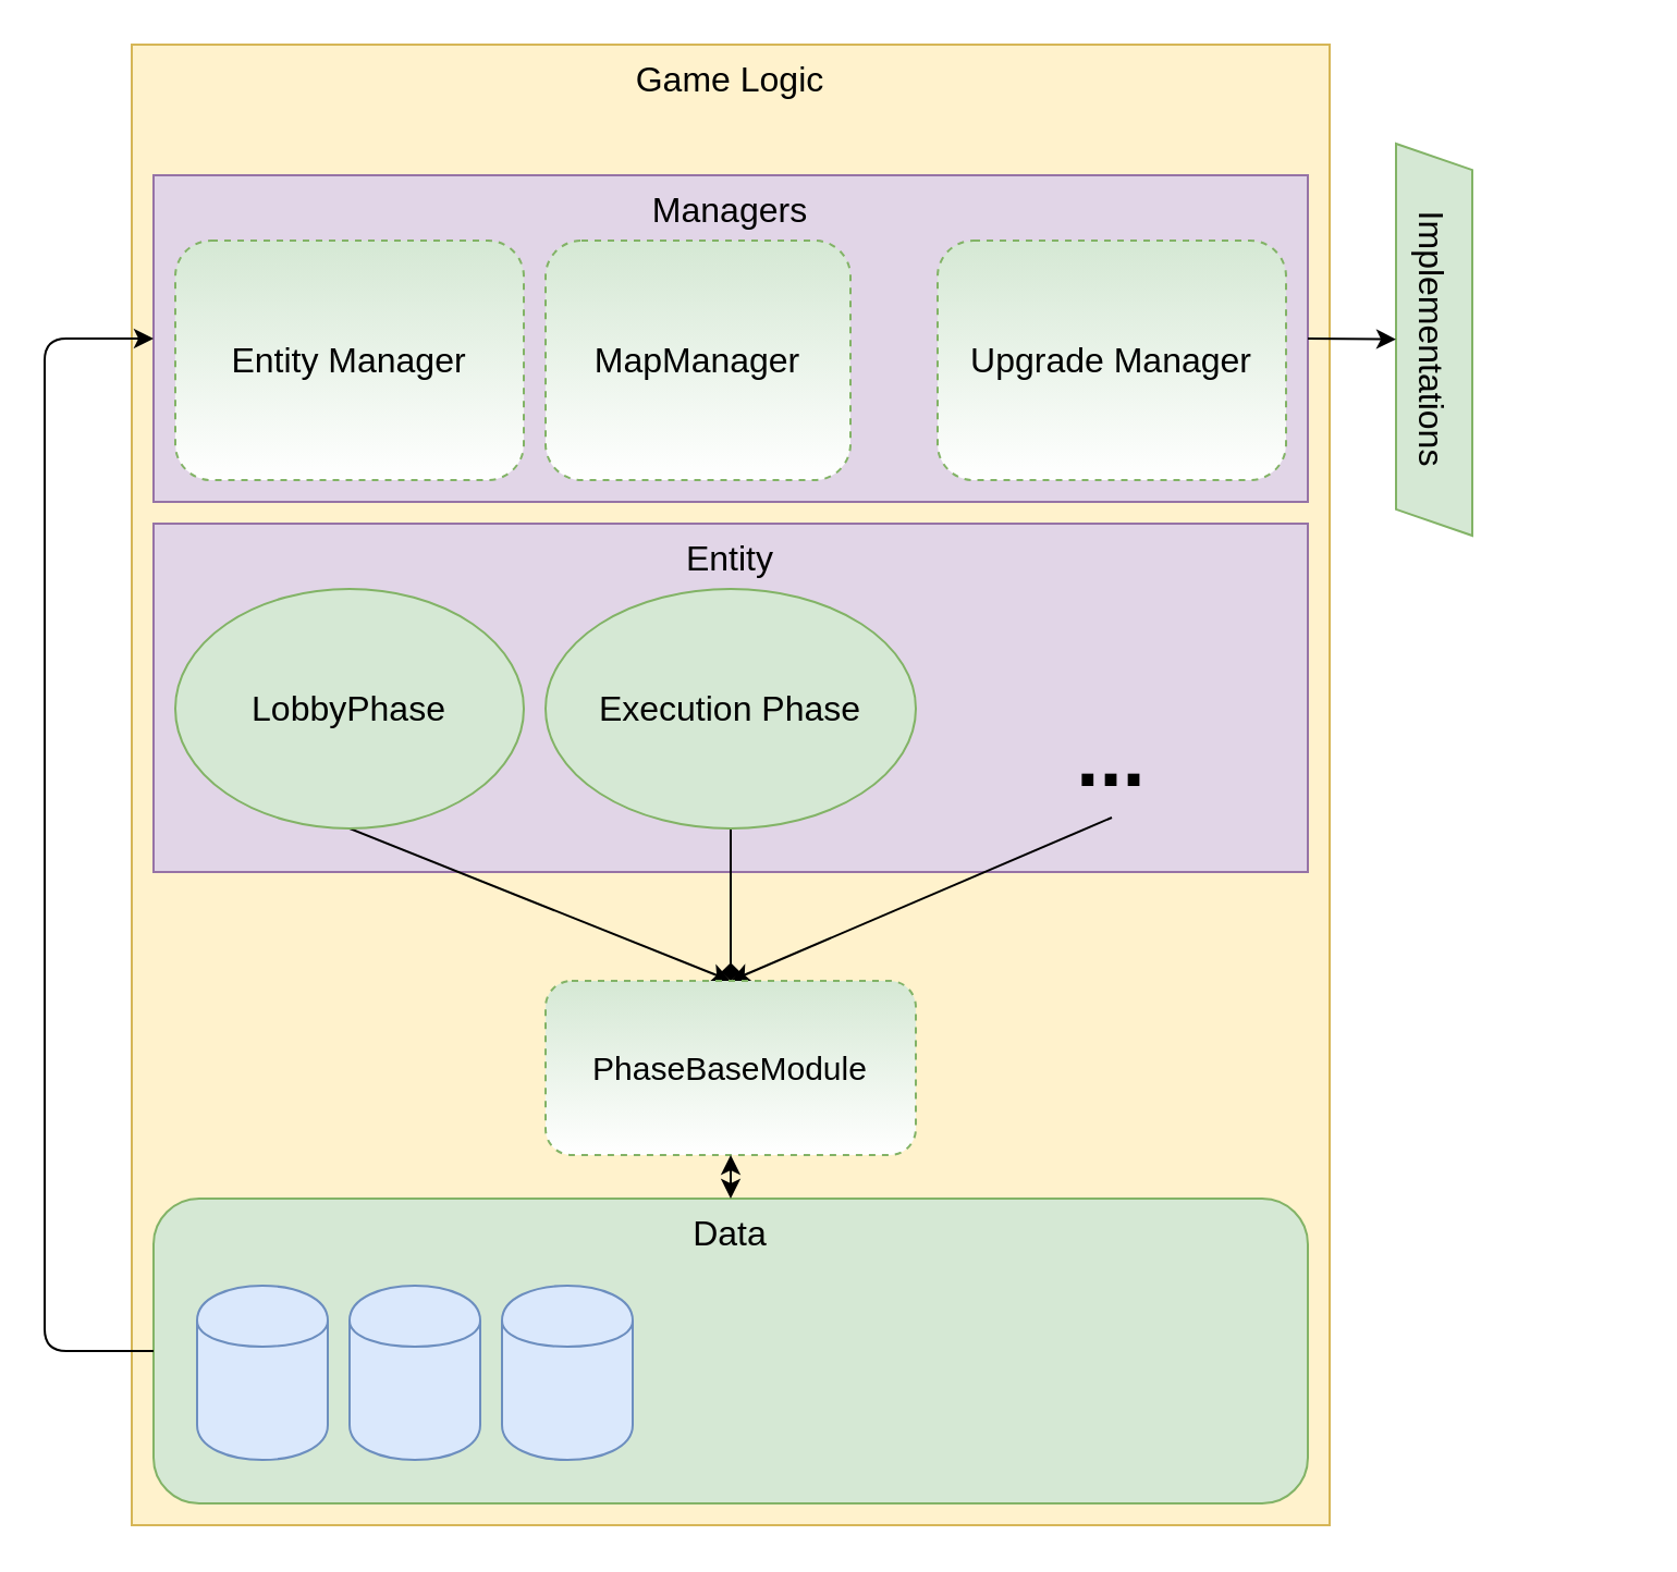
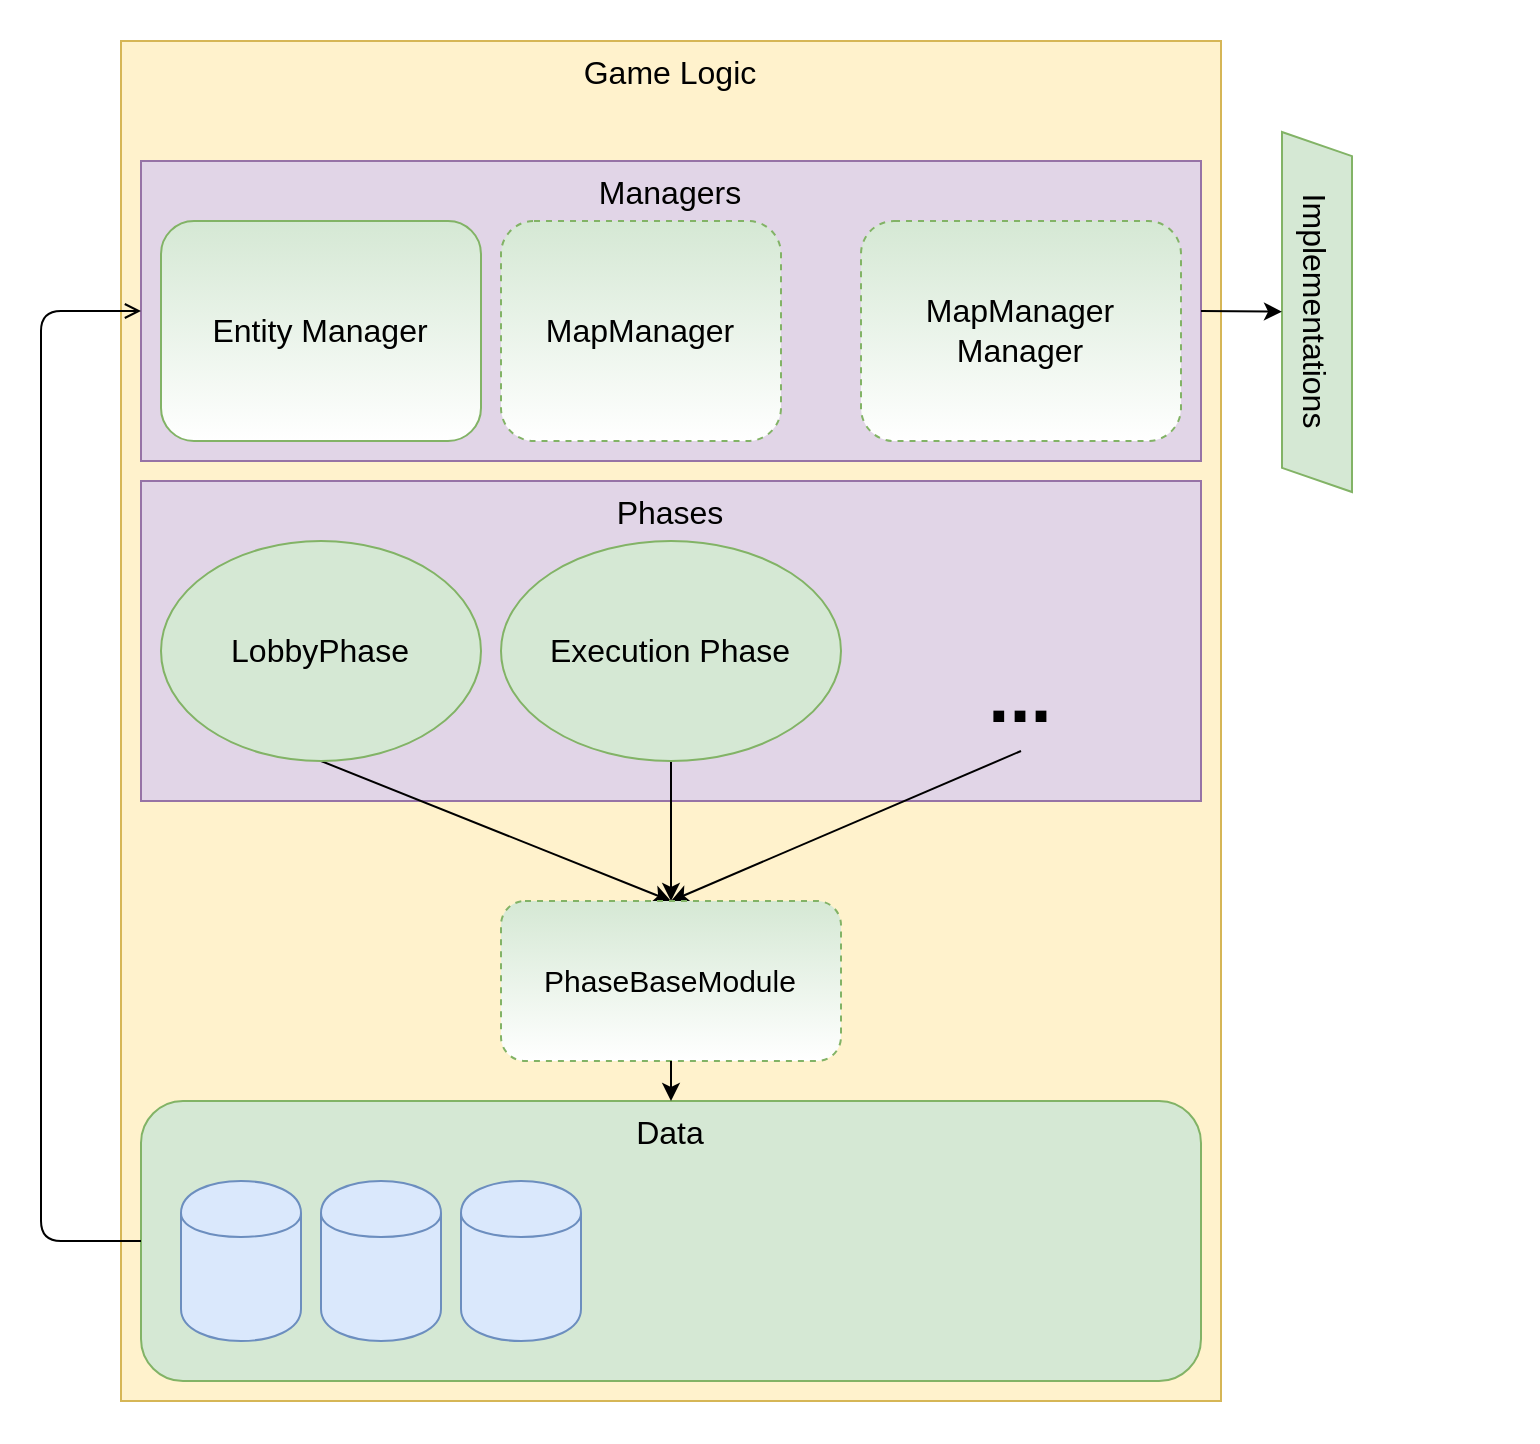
  <mxCell id="0" />
  <mxCell id="1" parent="0" />
  <mxCell id="2" value="Game Logic" style="rounded=0;whiteSpace=wrap;html=1;verticalAlign=top;horizontal=1;fontSize=16;fillColor=#fff2cc;strokeColor=#d6b656;" vertex="1" parent="1"><mxGeometry x="60" y="20" width="550" height="680" as="geometry" /></mxCell>
  <mxCell id="3" value="Managers" style="rounded=0;whiteSpace=wrap;html=1;fontSize=16;verticalAlign=top;fillColor=#e1d5e7;strokeColor=#9673a6;" vertex="1" parent="1"><mxGeometry x="70" y="80" width="530" height="150" as="geometry" /></mxCell>
- <mxCell id="4" value="Entity" style="rounded=0;whiteSpace=wrap;html=1;fontSize=16;verticalAlign=top;fillColor=#e1d5e7;strokeColor=#9673a6;" vertex="1" parent="1"><mxGeometry x="70" y="240" width="530" height="160" as="geometry" /></mxCell>
+ <mxCell id="4" value="Phases" style="rounded=0;whiteSpace=wrap;html=1;fontSize=16;verticalAlign=top;fillColor=#e1d5e7;strokeColor=#9673a6;" vertex="1" parent="1"><mxGeometry x="70" y="240" width="530" height="160" as="geometry" /></mxCell>
  <mxCell id="5" value="Data" style="rounded=1;whiteSpace=wrap;html=1;fontSize=16;verticalAlign=top;fillColor=#d5e8d4;strokeColor=#82b366;" vertex="1" parent="1"><mxGeometry x="70" y="550" width="530" height="140" as="geometry" /></mxCell>
- <mxCell id="6" value="Entity Manager" style="rounded=1;whiteSpace=wrap;html=1;fontSize=16;dashed=1;fillColor=#d5e8d4;strokeColor=#82b366;gradientColor=#ffffff;" vertex="1" parent="1"><mxGeometry x="80" y="110" width="160" height="110" as="geometry" /></mxCell>
- <mxCell id="7" value="Upgrade Manager" style="rounded=1;whiteSpace=wrap;html=1;fontSize=16;dashed=1;fillColor=#d5e8d4;strokeColor=#82b366;gradientColor=#ffffff;" vertex="1" parent="1"><mxGeometry x="430" y="110" width="160" height="110" as="geometry" /></mxCell>
+ <mxCell id="6" value="Entity Manager" style="rounded=1;whiteSpace=wrap;html=1;fontSize=16;dashed=0;fillColor=#d5e8d4;strokeColor=#82b366;gradientColor=#ffffff;" vertex="1" parent="1"><mxGeometry x="80" y="110" width="160" height="110" as="geometry" /></mxCell>
+ <mxCell id="7" value="MapManager Manager" style="rounded=1;whiteSpace=wrap;html=1;fontSize=16;dashed=1;fillColor=#d5e8d4;strokeColor=#82b366;gradientColor=#ffffff;" vertex="1" parent="1"><mxGeometry x="430" y="110" width="160" height="110" as="geometry" /></mxCell>
  <mxCell id="8" value="MapManager" style="rounded=1;whiteSpace=wrap;html=1;fontSize=16;dashed=1;fillColor=#d5e8d4;strokeColor=#82b366;gradientColor=#ffffff;" vertex="1" parent="1"><mxGeometry x="250" y="110" width="140" height="110" as="geometry" /></mxCell>
  <mxCell id="9" value="Implementations" style="shape=parallelogram;perimeter=parallelogramPerimeter;whiteSpace=wrap;html=1;fontSize=16;rotation=90;strokeColor=#82b366;size=0.067;fillColor=#d5e8d4;" vertex="1" parent="1"><mxGeometry x="568" y="138" width="180" height="35" as="geometry" /></mxCell>
  <mxCell id="10" value="" style="endArrow=classic;html=1;fontSize=16;exitX=1;exitY=0.5;exitDx=0;exitDy=0;" edge="1" parent="1" source="3" target="9"><mxGeometry width="50" height="50" relative="1" as="geometry"><mxPoint x="60" y="830" as="sourcePoint" /><mxPoint x="110" y="780" as="targetPoint" /></mxGeometry></mxCell>
  <mxCell id="11" style="rounded=0;orthogonalLoop=1;jettySize=auto;html=1;exitX=0.5;exitY=1;exitDx=0;exitDy=0;entryX=0.5;entryY=0;entryDx=0;entryDy=0;fontSize=15;" edge="1" parent="1" source="12" target="20"><mxGeometry relative="1" as="geometry" /></mxCell>
  <mxCell id="12" value="LobbyPhase" style="ellipse;whiteSpace=wrap;html=1;fontSize=16;fillColor=#d5e8d4;strokeColor=#82b366;arcSize=9;" vertex="1" parent="1"><mxGeometry x="80" y="270" width="160" height="110" as="geometry" /></mxCell>
- <mxCell id="13" style="edgeStyle=none;rounded=0;orthogonalLoop=1;jettySize=auto;html=1;exitX=0.5;exitY=1;exitDx=0;exitDy=0;fontSize=15;entryX=0.5;entryY=0;entryDx=0;entryDy=0;endArrow=diamond;" edge="1" parent="1" source="14" target="20"><mxGeometry relative="1" as="geometry"><mxPoint x="335" y="420" as="targetPoint" /></mxGeometry></mxCell>
+ <mxCell id="13" style="edgeStyle=none;rounded=0;orthogonalLoop=1;jettySize=auto;html=1;exitX=0.5;exitY=1;exitDx=0;exitDy=0;fontSize=15;entryX=0.5;entryY=0;entryDx=0;entryDy=0;" edge="1" parent="1" source="14" target="20"><mxGeometry relative="1" as="geometry"><mxPoint x="335" y="420" as="targetPoint" /></mxGeometry></mxCell>
  <mxCell id="14" value="Execution Phase" style="ellipse;whiteSpace=wrap;html=1;fontSize=16;fillColor=#d5e8d4;strokeColor=#82b366;arcSize=8;" vertex="1" parent="1"><mxGeometry x="250" y="270" width="170" height="110" as="geometry" /></mxCell>
  <mxCell id="15" style="edgeStyle=none;rounded=0;orthogonalLoop=1;jettySize=auto;html=1;exitX=0.5;exitY=1;exitDx=0;exitDy=0;entryX=0.5;entryY=0;entryDx=0;entryDy=0;fontSize=15;" edge="1" parent="1" source="16" target="20"><mxGeometry relative="1" as="geometry" /></mxCell>
  <mxCell id="16" value="..." style="text;html=1;strokeColor=none;fillColor=none;align=center;verticalAlign=middle;whiteSpace=wrap;rounded=0;fontSize=38;fontStyle=1" vertex="1" parent="1"><mxGeometry x="455" y="320" width="110" height="55" as="geometry" /></mxCell>
  <mxCell id="17" value="" style="shape=cylinder;whiteSpace=wrap;html=1;boundedLbl=1;backgroundOutline=1;strokeColor=#6c8ebf;fontSize=38;fillColor=#dae8fc;" vertex="1" parent="1"><mxGeometry x="90" y="590" width="60" height="80" as="geometry" /></mxCell>
  <mxCell id="18" value="" style="shape=cylinder;whiteSpace=wrap;html=1;boundedLbl=1;backgroundOutline=1;strokeColor=#6c8ebf;fontSize=38;fillColor=#dae8fc;" vertex="1" parent="1"><mxGeometry x="160" y="590" width="60" height="80" as="geometry" /></mxCell>
  <mxCell id="19" value="" style="shape=cylinder;whiteSpace=wrap;html=1;boundedLbl=1;backgroundOutline=1;strokeColor=#6c8ebf;fontSize=38;fillColor=#dae8fc;" vertex="1" parent="1"><mxGeometry x="230" y="590" width="60" height="80" as="geometry" /></mxCell>
  <mxCell id="20" value="PhaseBaseModule" style="rounded=1;whiteSpace=wrap;html=1;strokeColor=#82b366;fontSize=15;dashed=1;fillColor=#d5e8d4;gradientColor=#ffffff;" vertex="1" parent="1"><mxGeometry x="250" y="450" width="170" height="80" as="geometry" /></mxCell>
- <mxCell id="21" value="" style="endArrow=classic;startArrow=classic;html=1;fontSize=15;entryX=0.5;entryY=1;entryDx=0;entryDy=0;" edge="1" parent="1" source="5" target="20"><mxGeometry width="50" height="50" relative="1" as="geometry"><mxPoint x="60" y="830" as="sourcePoint" /><mxPoint x="110" y="780" as="targetPoint" /></mxGeometry></mxCell>
- <mxCell id="22" value="" style="endArrow=classic;html=1;fontSize=15;exitX=0;exitY=0.5;exitDx=0;exitDy=0;entryX=0;entryY=0.5;entryDx=0;entryDy=0;" edge="1" parent="1" source="5" target="3"><mxGeometry width="50" height="50" relative="1" as="geometry"><mxPoint x="60" y="770" as="sourcePoint" /><mxPoint x="110" y="720" as="targetPoint" /><Array as="points"><mxPoint x="20" y="620" /><mxPoint x="20" y="155" /></Array></mxGeometry></mxCell>
+ <mxCell id="21" value="" style="endArrow=none;startArrow=classic;html=1;fontSize=15;entryX=0.5;entryY=1;entryDx=0;entryDy=0;" edge="1" parent="1" source="5" target="20"><mxGeometry width="50" height="50" relative="1" as="geometry"><mxPoint x="60" y="830" as="sourcePoint" /><mxPoint x="110" y="780" as="targetPoint" /></mxGeometry></mxCell>
+ <mxCell id="22" value="" style="endArrow=open;html=1;fontSize=15;exitX=0;exitY=0.5;exitDx=0;exitDy=0;entryX=0;entryY=0.5;entryDx=0;entryDy=0;" edge="1" parent="1" source="5" target="3"><mxGeometry width="50" height="50" relative="1" as="geometry"><mxPoint x="60" y="770" as="sourcePoint" /><mxPoint x="110" y="720" as="targetPoint" /><Array as="points"><mxPoint x="20" y="620" /><mxPoint x="20" y="155" /></Array></mxGeometry></mxCell>
